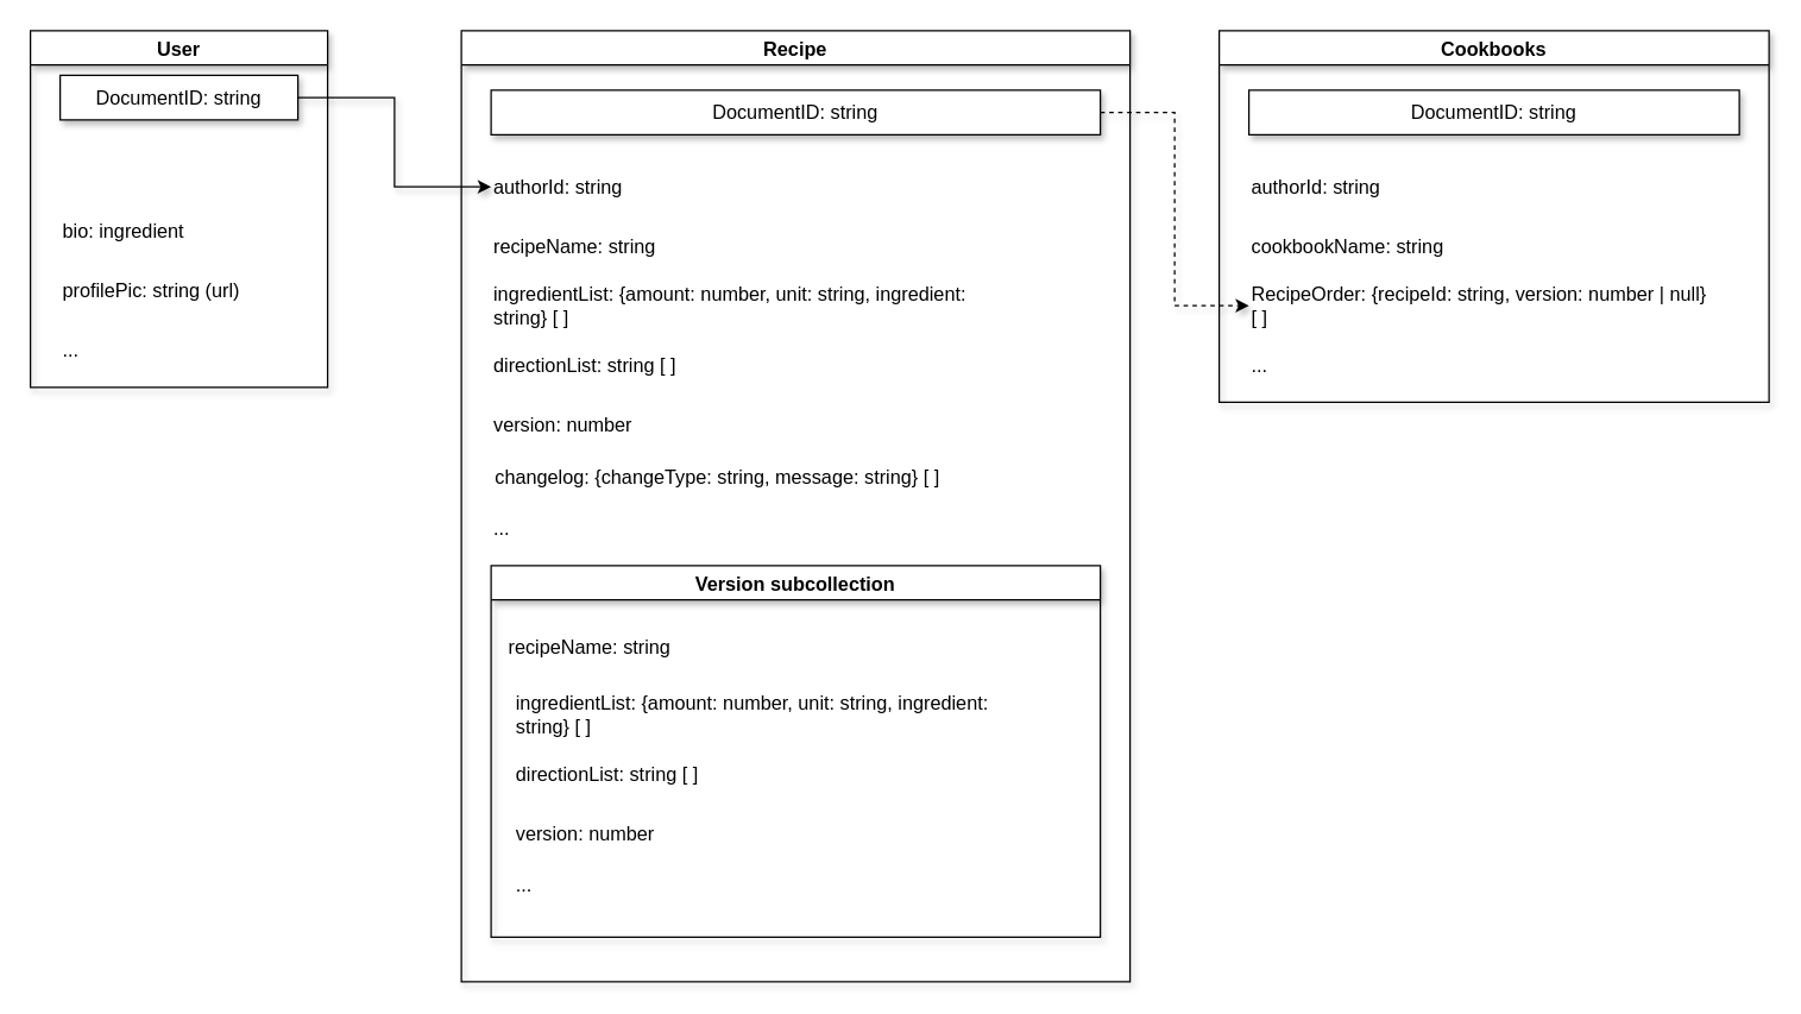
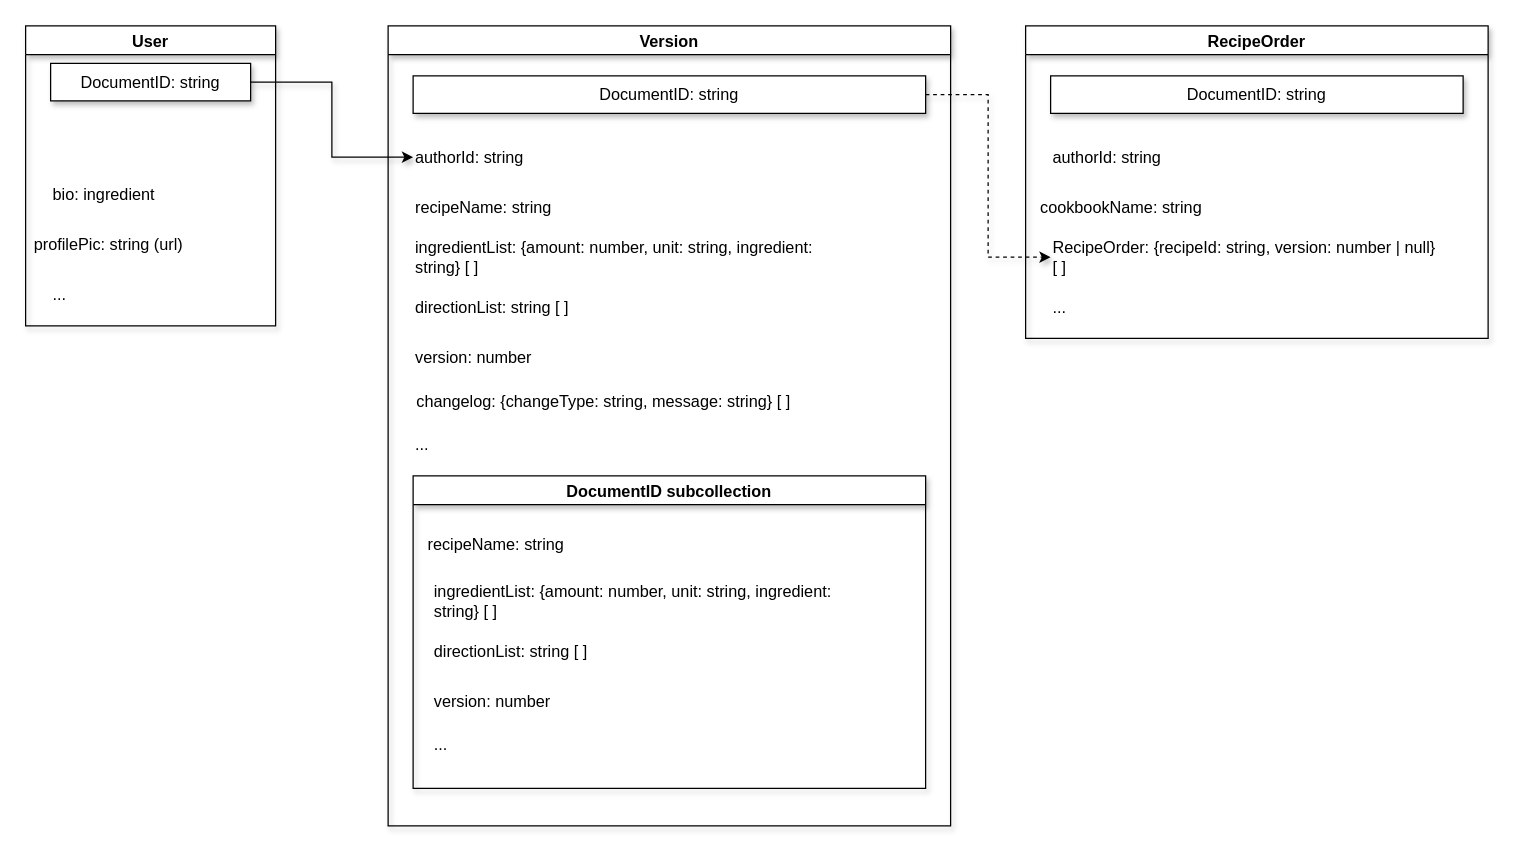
  <mxCell id="0" />
  <mxCell id="1" parent="0" />
  <mxCell id="2" value="User" style="swimlane;whiteSpace=wrap;html=1;shadow=1;swimlaneLine=1;labelBackgroundColor=none;convertToSvg=1;fontSize=13;" vertex="1" parent="1"><mxGeometry x="20" y="20" width="200" height="240" as="geometry" /></mxCell>
  <mxCell id="3" value="DocumentID: string" style="rounded=0;whiteSpace=wrap;html=1;shadow=1;swimlaneLine=1;labelBackgroundColor=none;convertToSvg=1;fontSize=13;" vertex="1" parent="2"><mxGeometry x="20" y="30" width="160" height="30" as="geometry" /></mxCell>
  <mxCell id="4" value="bio: ingredient" style="text;html=1;whiteSpace=wrap;align=left;verticalAlign=middle;rounded=0;shadow=1;swimlaneLine=1;labelBackgroundColor=none;convertToSvg=1;fontSize=13;" vertex="1" parent="2"><mxGeometry x="20" y="120" width="160" height="30" as="geometry" /></mxCell>
- <mxCell id="5" value="profilePic: string (url)" style="text;html=1;whiteSpace=wrap;align=left;verticalAlign=middle;rounded=0;shadow=1;swimlaneLine=1;labelBackgroundColor=none;convertToSvg=1;fontSize=13;" vertex="1" parent="2"><mxGeometry x="20" y="160" width="160" height="30" as="geometry" /></mxCell>
+ <mxCell id="5" value="profilePic: string (url)" style="text;html=1;whiteSpace=wrap;align=left;verticalAlign=middle;rounded=0;shadow=1;swimlaneLine=1;labelBackgroundColor=none;convertToSvg=1;fontSize=13;" vertex="1" parent="2"><mxGeometry x="5" y="160" width="160" height="30" as="geometry" /></mxCell>
  <mxCell id="6" value="..." style="text;html=1;whiteSpace=wrap;align=left;verticalAlign=middle;rounded=0;shadow=1;swimlaneLine=1;labelBackgroundColor=none;convertToSvg=1;fontSize=13;" vertex="1" parent="2"><mxGeometry x="20" y="200" width="160" height="30" as="geometry" /></mxCell>
- <mxCell id="7" value="Recipe" style="swimlane;whiteSpace=wrap;html=1;shadow=1;swimlaneLine=1;labelBackgroundColor=none;convertToSvg=1;fontSize=13;" vertex="1" parent="1"><mxGeometry x="310" y="20" width="450" height="640" as="geometry" /></mxCell>
+ <mxCell id="7" value="Version" style="swimlane;whiteSpace=wrap;html=1;shadow=1;swimlaneLine=1;labelBackgroundColor=none;convertToSvg=1;fontSize=13;" vertex="1" parent="1"><mxGeometry x="310" y="20" width="450" height="640" as="geometry" /></mxCell>
  <mxCell id="8" value="recipeName: string" style="text;html=1;whiteSpace=wrap;align=left;verticalAlign=middle;rounded=0;shadow=1;swimlaneLine=1;labelBackgroundColor=none;convertToSvg=1;fontSize=13;" vertex="1" parent="7"><mxGeometry x="20" y="130" width="150" height="30" as="geometry" /></mxCell>
  <mxCell id="9" value="ingredientList: {amount: number, unit: string, ingredient: string} [ ]" style="text;html=1;whiteSpace=wrap;align=left;verticalAlign=middle;rounded=0;shadow=1;swimlaneLine=1;labelBackgroundColor=none;convertToSvg=1;fontSize=13;" vertex="1" parent="7"><mxGeometry x="20" y="170" width="350" height="30" as="geometry" /></mxCell>
  <mxCell id="10" value="directionList: string [ ]" style="text;html=1;whiteSpace=wrap;align=left;verticalAlign=middle;rounded=0;shadow=1;swimlaneLine=1;labelBackgroundColor=none;convertToSvg=1;fontSize=13;" vertex="1" parent="7"><mxGeometry x="20" y="210" width="160" height="30" as="geometry" /></mxCell>
  <mxCell id="11" value="authorId: string" style="text;html=1;whiteSpace=wrap;align=left;verticalAlign=middle;rounded=0;shadow=1;swimlaneLine=1;labelBackgroundColor=none;convertToSvg=1;fontSize=13;" vertex="1" parent="7"><mxGeometry x="20" y="90" width="160" height="30" as="geometry" /></mxCell>
  <mxCell id="12" value="DocumentID: string" style="rounded=0;whiteSpace=wrap;html=1;shadow=1;swimlaneLine=1;labelBackgroundColor=none;convertToSvg=1;fontSize=13;" vertex="1" parent="7"><mxGeometry x="20" y="40" width="410" height="30" as="geometry" /></mxCell>
  <mxCell id="13" value="version: number" style="text;html=1;whiteSpace=wrap;align=left;verticalAlign=middle;rounded=0;shadow=1;swimlaneLine=1;labelBackgroundColor=none;convertToSvg=1;fontSize=13;" vertex="1" parent="7"><mxGeometry x="20" y="250" width="160" height="30" as="geometry" /></mxCell>
  <mxCell id="14" value="changelog: {changeType: string, message: string} [ ]" style="text;html=1;whiteSpace=wrap;align=left;verticalAlign=middle;rounded=0;shadow=1;swimlaneLine=1;labelBackgroundColor=none;convertToSvg=1;fontSize=13;" vertex="1" parent="7"><mxGeometry x="21" y="285" width="370" height="30" as="geometry" /></mxCell>
- <mxCell id="15" value="Version subcollection" style="swimlane;whiteSpace=wrap;html=1;shadow=1;swimlaneLine=1;labelBackgroundColor=none;convertToSvg=1;fontSize=13;" vertex="1" parent="7"><mxGeometry x="20" y="360" width="410" height="250" as="geometry" /></mxCell>
+ <mxCell id="15" value="DocumentID subcollection" style="swimlane;whiteSpace=wrap;html=1;shadow=1;swimlaneLine=1;labelBackgroundColor=none;convertToSvg=1;fontSize=13;" vertex="1" parent="7"><mxGeometry x="20" y="360" width="410" height="250" as="geometry" /></mxCell>
  <mxCell id="16" value="recipeName: string" style="text;html=1;whiteSpace=wrap;align=left;verticalAlign=middle;rounded=0;shadow=1;swimlaneLine=1;labelBackgroundColor=none;convertToSvg=1;fontSize=13;" vertex="1" parent="15"><mxGeometry x="10" y="40" width="150" height="30" as="geometry" /></mxCell>
  <mxCell id="17" value="ingredientList: {amount: number, unit: string, ingredient: string} [ ]" style="text;html=1;whiteSpace=wrap;align=left;verticalAlign=middle;rounded=0;shadow=1;swimlaneLine=1;labelBackgroundColor=none;convertToSvg=1;fontSize=13;" vertex="1" parent="15"><mxGeometry x="15" y="85" width="350" height="30" as="geometry" /></mxCell>
  <mxCell id="18" value="directionList: string [ ]" style="text;html=1;whiteSpace=wrap;align=left;verticalAlign=middle;rounded=0;shadow=1;swimlaneLine=1;labelBackgroundColor=none;convertToSvg=1;fontSize=13;" vertex="1" parent="15"><mxGeometry x="15" y="125" width="160" height="30" as="geometry" /></mxCell>
  <mxCell id="19" value="version: number" style="text;html=1;whiteSpace=wrap;align=left;verticalAlign=middle;rounded=0;shadow=1;swimlaneLine=1;labelBackgroundColor=none;convertToSvg=1;fontSize=13;" vertex="1" parent="15"><mxGeometry x="15" y="165" width="160" height="30" as="geometry" /></mxCell>
  <mxCell id="20" value="..." style="text;html=1;whiteSpace=wrap;align=left;verticalAlign=middle;rounded=0;shadow=1;swimlaneLine=1;labelBackgroundColor=none;convertToSvg=1;fontSize=13;" vertex="1" parent="15"><mxGeometry x="15" y="200" width="160" height="30" as="geometry" /></mxCell>
  <mxCell id="21" value="..." style="text;html=1;whiteSpace=wrap;align=left;verticalAlign=middle;rounded=0;shadow=1;swimlaneLine=1;labelBackgroundColor=none;convertToSvg=1;fontSize=13;" vertex="1" parent="7"><mxGeometry x="20" y="320" width="160" height="30" as="geometry" /></mxCell>
  <mxCell id="22" style="edgeStyle=orthogonalEdgeStyle;rounded=0;orthogonalLoop=1;jettySize=auto;html=1;entryX=0;entryY=0.5;entryDx=0;entryDy=0;shadow=1;swimlaneLine=1;labelBackgroundColor=none;convertToSvg=1;fontSize=13;" edge="1" parent="1" source="3" target="11"><mxGeometry relative="1" as="geometry" /></mxCell>
- <mxCell id="23" value="Cookbooks" style="swimlane;whiteSpace=wrap;html=1;shadow=1;swimlaneLine=1;labelBackgroundColor=none;convertToSvg=1;fontSize=13;" vertex="1" parent="1"><mxGeometry x="820" y="20" width="370" height="250" as="geometry" /></mxCell>
- <mxCell id="24" value="cookbookName: string" style="text;html=1;whiteSpace=wrap;align=left;verticalAlign=middle;rounded=0;shadow=1;swimlaneLine=1;labelBackgroundColor=none;convertToSvg=1;fontSize=13;" vertex="1" parent="23"><mxGeometry x="20" y="130" width="150" height="30" as="geometry" /></mxCell>
+ <mxCell id="23" value="RecipeOrder" style="swimlane;whiteSpace=wrap;html=1;shadow=1;swimlaneLine=1;labelBackgroundColor=none;convertToSvg=1;fontSize=13;" vertex="1" parent="1"><mxGeometry x="820" y="20" width="370" height="250" as="geometry" /></mxCell>
+ <mxCell id="24" value="cookbookName: string" style="text;html=1;whiteSpace=wrap;align=left;verticalAlign=middle;rounded=0;shadow=1;swimlaneLine=1;labelBackgroundColor=none;convertToSvg=1;fontSize=13;" vertex="1" parent="23"><mxGeometry x="10" y="130" width="150" height="30" as="geometry" /></mxCell>
  <mxCell id="25" value="RecipeOrder: {recipeId: string, version: number | null} [ ]" style="text;html=1;whiteSpace=wrap;align=left;verticalAlign=middle;rounded=0;shadow=1;swimlaneLine=1;labelBackgroundColor=none;convertToSvg=1;fontSize=13;" vertex="1" parent="23"><mxGeometry x="20" y="170" width="310" height="30" as="geometry" /></mxCell>
  <mxCell id="26" value="..." style="text;html=1;whiteSpace=wrap;align=left;verticalAlign=middle;rounded=0;shadow=1;swimlaneLine=1;labelBackgroundColor=none;convertToSvg=1;fontSize=13;" vertex="1" parent="23"><mxGeometry x="20" y="210" width="160" height="30" as="geometry" /></mxCell>
  <mxCell id="27" value="authorId: string" style="text;html=1;whiteSpace=wrap;align=left;verticalAlign=middle;rounded=0;shadow=1;swimlaneLine=1;labelBackgroundColor=none;convertToSvg=1;fontSize=13;" vertex="1" parent="23"><mxGeometry x="20" y="90" width="160" height="30" as="geometry" /></mxCell>
  <mxCell id="28" value="DocumentID: string" style="rounded=0;whiteSpace=wrap;html=1;shadow=1;swimlaneLine=1;labelBackgroundColor=none;convertToSvg=1;fontSize=13;" vertex="1" parent="23"><mxGeometry x="20" y="40" width="330" height="30" as="geometry" /></mxCell>
  <mxCell id="29" style="edgeStyle=orthogonalEdgeStyle;rounded=0;orthogonalLoop=1;jettySize=auto;html=1;entryX=0;entryY=0.5;entryDx=0;entryDy=0;dashed=1;shadow=1;swimlaneLine=1;labelBackgroundColor=none;convertToSvg=1;fontSize=13;" edge="1" parent="1" source="12" target="25"><mxGeometry relative="1" as="geometry" /></mxCell>
